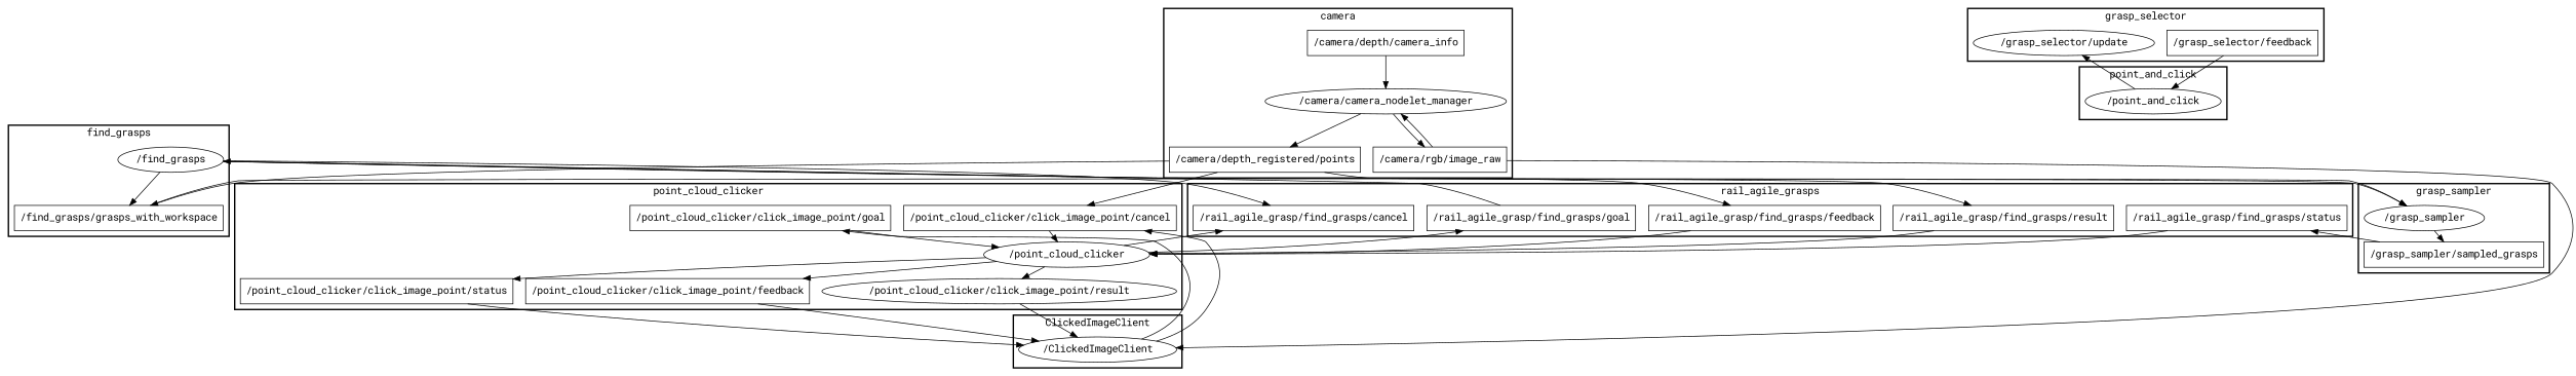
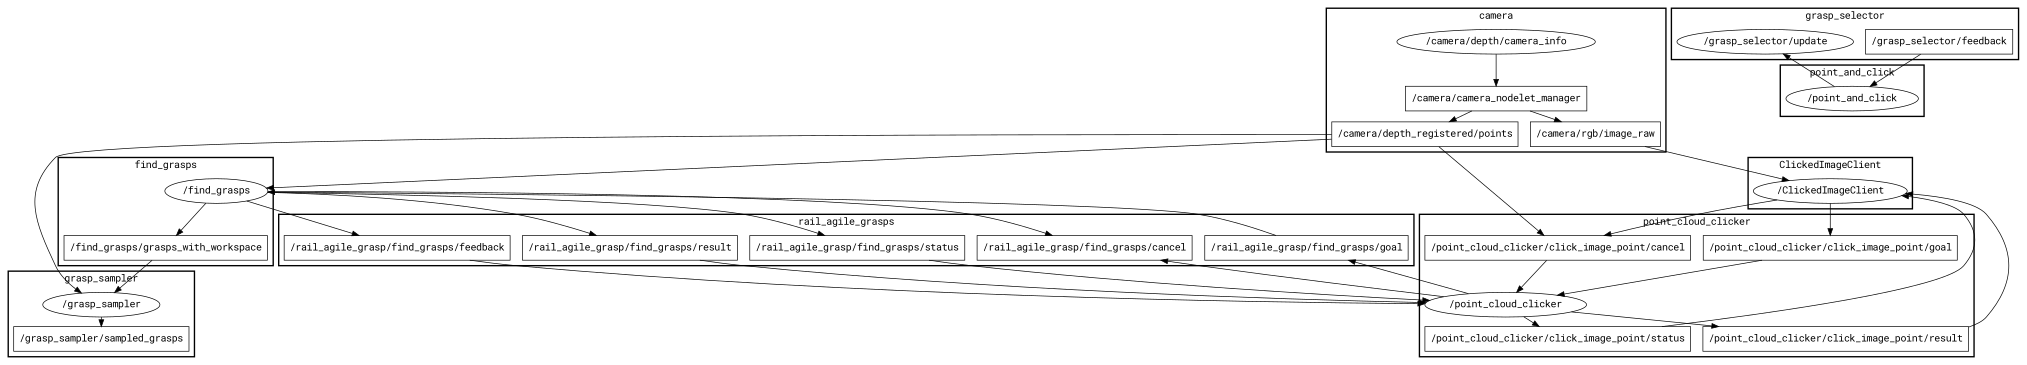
  digraph {
    compound=True
    fontname="Roboto Mono"
    rank=same
    rankdir=TB
    ranksep=0.2
    node [fontname="Roboto Mono" shape=box]
    edge [fontname="Roboto Mono" penwidth=1]
-   n1 [height=0.5 label="/camera/depth/camera_info" width=2.3056]
-   n2 [height=0.5 label="/camera/camera_nodelet_manager" shape=ellipse width=3.683]
+   n1 [height=0.5 label="/camera/depth/camera_info" shape=ellipse width=2.3056]
+   n2 [height=0.5 label="/camera/camera_nodelet_manager" width=3.683]
    n3 [height=0.5 label="/camera/depth_registered/points" width=2.6528]
    n4 [height=0.5 label="/camera/rgb/image_raw" width=2.0278]
    n5 [height=0.5 label="/point_cloud_clicker/click_image_point/goal" width=3.6111]
    n6 [height=0.5 label="/point_cloud_clicker" shape=ellipse width=2.3109]
    n7 [height=0.5 label="/point_cloud_clicker/click_image_point/status" width=3.7222]
-   n8 [height=0.5 label="/point_cloud_clicker/click_image_point/feedback" width=3.9722]
-   n9 [height=0.5 label="/point_cloud_clicker/click_image_point/result" shape=ellipse width=3.7083]
+   n9 [height=0.5 label="/point_cloud_clicker/click_image_point/result" width=3.7083]
    n10 [height=0.5 label="/point_cloud_clicker/click_image_point/cancel" width=3.7778]
    n11 [height=0.5 label="/grasp_selector/feedback" width=2.0972]
    n12 [height=0.5 label="/grasp_selector/update" shape=ellipse width=1.9167]
    n13 [height=0.5 label="/rail_agile_grasp/find_grasps/feedback" width=3.1528]
    n14 [height=0.5 label="/rail_agile_grasp/find_grasps/goal" width=2.7917]
    n15 [height=0.5 label="/rail_agile_grasp/find_grasps/cancel" width=2.9444]
    n16 [height=0.5 label="/rail_agile_grasp/find_grasps/status" width=2.9028]
    n17 [height=0.5 label="/rail_agile_grasp/find_grasps/result" width=2.8889]
    n18 [height=0.5 label="/find_grasps/grasps_with_workspace" width=3.0139]
    n19 [height=0.5 label="/find_grasps" shape=ellipse width=1.4985]
    n20 [height=0.5 label="/grasp_sampler/sampled_grasps" width=2.6528]
    n21 [height=0.5 label="/grasp_sampler" shape=ellipse width=1.8054]
    n22 [height=0.5 label="/ClickedImageClient" shape=ellipse width=2.347]
    n23 [height=0.5 label="/point_and_click" shape=ellipse width=1.9318]
    subgraph cluster_1 {
      label=camera
      style=bold
      n1
      n2
      n3
      n4
    }
    subgraph cluster_2 {
      label=point_cloud_clicker
      style=bold
      n5
      n6
      n7
-     n8
      n9
      n10
    }
    subgraph cluster_3 {
      label=grasp_selector
      style=bold
      n11
      n12
    }
    subgraph cluster_4 {
      label=rail_agile_grasps
      style=bold
      n13
      n14
      n15
      n16
      n17
    }
    subgraph cluster_5 {
      label=find_grasps
      style=bold
      n18
      n19
    }
    subgraph cluster_6 {
      label=grasp_sampler
      style=bold
      n20
      n21
    }
    subgraph cluster_7 {
      label=ClickedImageClient
      style=bold
      n22
    }
    subgraph cluster_8 {
      label=point_and_click
      style=bold
      n23
    }
    n1 -> n2
    n2 -> n3
    n2 -> n4
    n3 -> n10
-   n3 -> n18
+   n3 -> n19
    n3 -> n21
-   n4 -> n2
    n4 -> n22
    n5 -> n6
    n6 -> n7
-   n6 -> n8
    n6 -> n9
    n6 -> n14
    n6 -> n15
    n7 -> n22
-   n8 -> n22
    n9 -> n22
    n10 -> n6
    n11 -> n23
    n13 -> n6
    n14 -> n19
    n16 -> n6
    n17 -> n6
    n18 -> n21
    n19 -> n13
    n19 -> n15
-   n20 -> n16
+   n19 -> n16
    n19 -> n17
    n19 -> n18
    n21 -> n20
    n22 -> n5
    n22 -> n10
    n23 -> n12
  }
